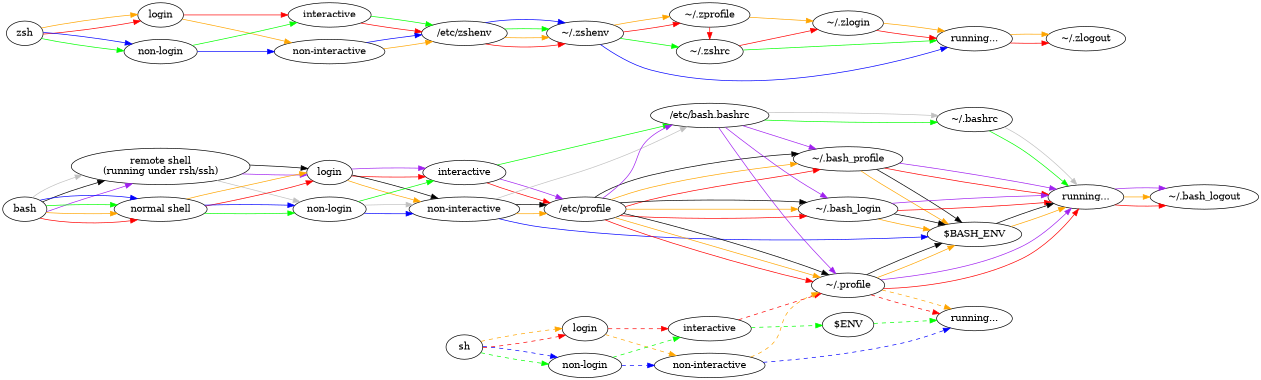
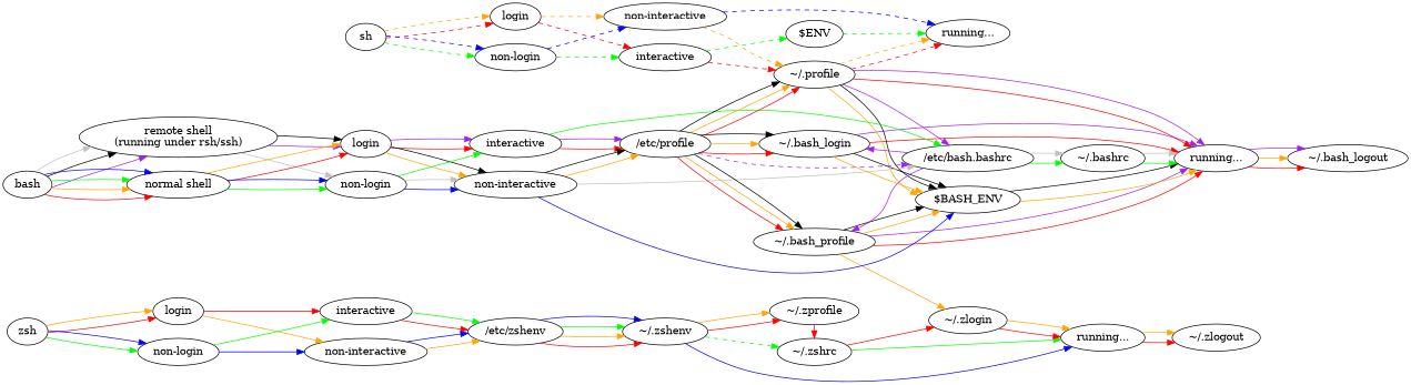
  digraph {
    rankdir=LR
    edge [color=orange style=solid]
    n1 [label="~/.bash_profile"]
    n2 [label="~/.bash_login"]
    n3 [label="~/.profile"]
    n4 [label="~/.zprofile"]
    n5 [label="~/.zshrc"]
    n6 [label="$BASH_ENV"]
    n7 [label="running..."]
    n8 [label="running..."]
    n9 [label="~/.zlogin"]
    n10 [label="running..."]
    n11 [label=login]
    n12 [label=interactive]
    n13 [label="non-interactive"]
    n14 [label="/etc/profile" ordering=in]
    n15 [label="/etc/bash.bashrc"]
    n16 [label="non-login"]
    n17 [label="~/.bashrc"]
    n18 [label="remote shell\n(running under rsh/ssh)"]
    n19 [label="normal shell"]
    n20 [label=login]
    n21 [label=interactive]
    n22 [label="non-interactive"]
    n23 [label="$ENV"]
    n24 [label="non-login"]
    n25 [label=login]
    n26 [label=interactive]
    n27 [label="non-interactive"]
    n28 [label="/etc/zshenv"]
    n29 [label="non-login"]
    n30 [label="~/.zshenv"]
    n31 [label="~/.bash_logout"]
    n32 [label="~/.zlogout"]
    bash
    zsh
    sh
    subgraph sub_1 {
      rank=same
      n1
      n2
      n3
    }
    subgraph sub_2 {
      rank=same
      n4
      n5
    }
    n1 -> n6
    n1 -> n6 [color=black]
    n1 -> n7 [color=red]
    n1 -> n7 [color=purple]
    n2 -> n6
    n2 -> n6 [color=black]
    n2 -> n7 [color=red]
    n2 -> n7 [color=purple]
    n3 -> n6
    n3 -> n6 [color=black]
    n3 -> n7 [color=red]
    n3 -> n7 [color=purple]
    n3 -> n8 [color=red style=dashed]
    n3 -> n8 [style=dashed]
    n4 -> n5 [color=red]
-   n4 -> n9
+   n1 -> n9
    n5 -> n9 [color=red]
    n5 -> n10 [color=green]
    n6 -> n7
    n6 -> n7 [color=black]
    n7 -> n31 [color=red]
    n7 -> n31
    n7 -> n31 [color=purple]
    n9 -> n10 [color=red]
    n9 -> n10
    n10 -> n32 [color=red]
    n10 -> n32
    n11 -> n12 [color=red]
    n11 -> n12 [color=purple]
    n11 -> n13
    n11 -> n13 [color=black]
    n12 -> n14 [color=red]
    n12 -> n14 [color=purple]
    n12 -> n15 [color=green]
    n13 -> n6 [color=blue]
    n13 -> n14
    n13 -> n14 [color=black]
    n13 -> n15 [color=grey]
    n14 -> n1 [color=red]
    n14 -> n1
    n14 -> n1 [color=black]
    n14 -> n2 [color=red]
    n14 -> n2
    n14 -> n2 [color=black]
    n14 -> n3 [color=red]
    n14 -> n3
    n14 -> n3 [color=black]
-   n14 -> n15 [color=purple]
+   n14 -> n15 [color=purple style=dashed]
    n15 -> n1 [color=purple]
    n15 -> n2 [color=purple]
-   n15 -> n3 [color=purple]
+   n3 -> n15 [color=purple]
    n15 -> n17 [color=green]
    n15 -> n17 [color=grey]
    n16 -> n12 [color=green]
    n16 -> n13 [color=blue]
    n16 -> n13 [color=grey]
    n17 -> n7 [color=green]
    n17 -> n7 [color=grey]
    n18 -> n11 [color=purple]
    n18 -> n11 [color=black]
    n18 -> n16 [color=grey]
    n19 -> n11 [color=red]
    n19 -> n11
    n19 -> n16 [color=green]
    n19 -> n16 [color=blue]
    n20 -> n21 [color=red style=dashed]
    n20 -> n22 [style=dashed]
    n21 -> n3 [color=red style=dashed]
    n21 -> n23 [color=green style=dashed]
    n22 -> n3 [style=dashed]
    n22 -> n8 [color=blue style=dashed]
    n23 -> n8 [color=green style=dashed]
    n24 -> n21 [color=green style=dashed]
    n24 -> n22 [color=blue style=dashed]
    n25 -> n26 [color=red]
    n25 -> n27
    n26 -> n28 [color=red]
    n26 -> n28 [color=green]
    n27 -> n28
    n27 -> n28 [color=blue]
    n28 -> n30 [color=red]
    n28 -> n30
    n28 -> n30 [color=green]
    n28 -> n30 [color=blue]
    n29 -> n26 [color=green]
    n29 -> n27 [color=blue]
    n30 -> n4 [color=red]
    n30 -> n4
-   n30 -> n5 [color=green]
+   n30 -> n5 [color=green style=dashed]
    n30 -> n10 [color=blue]
    bash -> n18 [color=purple]
    bash -> n18 [color=black]
    bash -> n18 [color=grey]
    bash -> n19 [color=red]
    bash -> n19
    bash -> n19 [color=green]
    bash -> n19 [color=blue]
    zsh -> n25 [color=red]
    zsh -> n25
    zsh -> n29 [color=green]
    zsh -> n29 [color=blue]
    sh -> n20 [color=red style=dashed]
    sh -> n20 [style=dashed]
    sh -> n24 [color=green style=dashed]
    sh -> n24 [color=blue style=dashed]
  }
